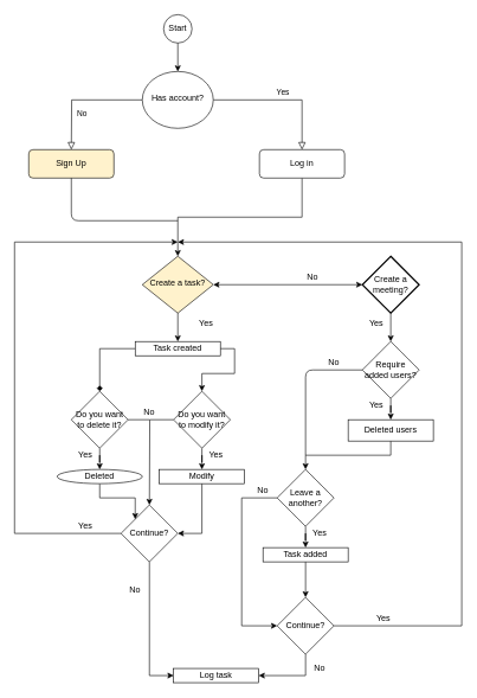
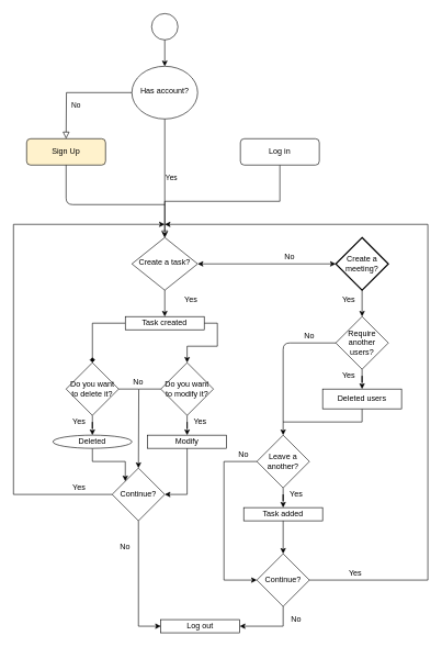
  <mxCell id="0" />
  <mxCell id="1" parent="0" />
  <mxCell id="2" value="No" style="rounded=0;html=1;jettySize=auto;orthogonalLoop=1;fontSize=11;endArrow=block;endFill=0;endSize=8;strokeWidth=1;shadow=0;labelBackgroundColor=none;edgeStyle=orthogonalEdgeStyle;" parent="1" source="4" edge="1"><mxGeometry y="20" relative="1" as="geometry"><mxPoint as="offset" /><mxPoint x="100" y="210" as="targetPoint" /></mxGeometry></mxCell>
- <mxCell id="3" value="Yes" style="edgeStyle=orthogonalEdgeStyle;rounded=0;html=1;jettySize=auto;orthogonalLoop=1;fontSize=11;endArrow=block;endFill=0;endSize=8;strokeWidth=1;shadow=0;labelBackgroundColor=none;entryX=0.5;entryY=0;entryDx=0;entryDy=0;" parent="1" source="4" target="11" edge="1"><mxGeometry y="10" relative="1" as="geometry"><mxPoint as="offset" /><mxPoint x="250" y="130" as="targetPoint" /></mxGeometry></mxCell>
+ <mxCell id="3" value="Yes" style="edgeStyle=orthogonalEdgeStyle;rounded=0;html=1;jettySize=auto;orthogonalLoop=1;fontSize=11;endArrow=block;endFill=0;endSize=8;strokeWidth=1;shadow=0;labelBackgroundColor=none;" parent="1" source="4" target="9" edge="1"><mxGeometry y="10" relative="1" as="geometry"><mxPoint as="offset" /><mxPoint x="250" y="130" as="targetPoint" /></mxGeometry></mxCell>
  <mxCell id="4" value="Has account?" style="ellipse;whiteSpace=wrap;html=1;shadow=0;fontFamily=Helvetica;fontSize=12;align=center;strokeWidth=1;spacing=6;spacingTop=-4;" parent="1" vertex="1"><mxGeometry x="200" y="100" width="100" height="80" as="geometry" /></mxCell>
  <mxCell id="5" value="" style="verticalLabelPosition=bottom;verticalAlign=top;html=1;shape=mxgraph.flowchart.on-page_reference;fillColor=#FFFFFF;" parent="1" vertex="1"><mxGeometry x="230" y="20" width="40" height="40" as="geometry" /></mxCell>
- <mxCell id="6" value="Start" style="text;html=1;strokeColor=none;fillColor=none;align=center;verticalAlign=middle;whiteSpace=wrap;rounded=0;" parent="1" vertex="1"><mxGeometry x="230" y="30" width="40" height="20" as="geometry" /></mxCell>
  <mxCell id="7" value="" style="endArrow=classic;html=1;exitX=0.5;exitY=1;exitDx=0;exitDy=0;exitPerimeter=0;entryX=0.5;entryY=0;entryDx=0;entryDy=0;" parent="1" source="5" target="4" edge="1"><mxGeometry width="50" height="50" relative="1" as="geometry"><mxPoint x="240" y="120" as="sourcePoint" /><mxPoint x="260" y="120" as="targetPoint" /></mxGeometry></mxCell>
  <mxCell id="8" value="Sign Up" style="rounded=1;whiteSpace=wrap;html=1;fontSize=12;glass=0;strokeWidth=1;shadow=0;fillColor=#fff2cc;" parent="1" vertex="1"><mxGeometry x="40" y="210" width="120" height="40" as="geometry" /></mxCell>
- <mxCell id="9" value="Create a task?" style="rhombus;whiteSpace=wrap;html=1;shadow=0;fontFamily=Helvetica;fontSize=12;align=center;strokeWidth=1;spacing=6;spacingTop=-4;fillColor=#fff2cc;" parent="1" vertex="1"><mxGeometry x="200" y="360" width="100" height="80" as="geometry" /></mxCell>
+ <mxCell id="9" value="Create a task?" style="rhombus;whiteSpace=wrap;html=1;shadow=0;fontFamily=Helvetica;fontSize=12;align=center;strokeWidth=1;spacing=6;spacingTop=-4;" parent="1" vertex="1"><mxGeometry x="200" y="360" width="100" height="80" as="geometry" /></mxCell>
  <mxCell id="10" style="edgeStyle=orthogonalEdgeStyle;rounded=0;orthogonalLoop=1;jettySize=auto;html=1;exitX=0.5;exitY=1;exitDx=0;exitDy=0;entryX=0.5;entryY=0;entryDx=0;entryDy=0;" parent="1" source="11" target="9" edge="1"><mxGeometry relative="1" as="geometry" /></mxCell>
  <mxCell id="11" value="Log in" style="rounded=1;whiteSpace=wrap;html=1;fontSize=12;glass=0;strokeWidth=1;shadow=0;" parent="1" vertex="1"><mxGeometry x="365" y="210" width="120" height="40" as="geometry" /></mxCell>
  <mxCell id="12" value="" style="endArrow=classic;html=1;exitX=0.5;exitY=1;exitDx=0;exitDy=0;entryX=0.5;entryY=0;entryDx=0;entryDy=0;" parent="1" source="9" target="40" edge="1"><mxGeometry width="50" height="50" relative="1" as="geometry"><mxPoint x="160" y="399.43" as="sourcePoint" /><mxPoint x="310" y="480" as="targetPoint" /></mxGeometry></mxCell>
  <mxCell id="13" value="Yes" style="text;html=1;strokeColor=none;fillColor=none;align=center;verticalAlign=middle;whiteSpace=wrap;rounded=0;" parent="1" vertex="1"><mxGeometry x="270" y="445" width="40" height="20" as="geometry" /></mxCell>
  <mxCell id="14" value="Create a meeting?" style="strokeWidth=2;html=1;shape=mxgraph.flowchart.decision;whiteSpace=wrap;" parent="1" vertex="1"><mxGeometry x="510" y="360" width="80" height="80" as="geometry" /></mxCell>
  <mxCell id="15" value="" style="endArrow=classic;startArrow=classic;html=1;entryX=0;entryY=0.5;entryDx=0;entryDy=0;entryPerimeter=0;exitX=1;exitY=0.5;exitDx=0;exitDy=0;" parent="1" source="9" target="14" edge="1"><mxGeometry width="50" height="50" relative="1" as="geometry"><mxPoint x="410" y="430" as="sourcePoint" /><mxPoint x="460" y="380" as="targetPoint" /></mxGeometry></mxCell>
  <mxCell id="16" value="No" style="text;html=1;strokeColor=none;fillColor=none;align=center;verticalAlign=middle;whiteSpace=wrap;rounded=0;" parent="1" vertex="1"><mxGeometry x="420" y="379.43" width="40" height="20" as="geometry" /></mxCell>
  <mxCell id="17" value="" style="endArrow=classic;html=1;exitX=0.5;exitY=1;exitDx=0;exitDy=0;" parent="1" edge="1"><mxGeometry width="50" height="50" relative="1" as="geometry"><mxPoint x="550" y="440" as="sourcePoint" /><mxPoint x="550" y="480" as="targetPoint" /></mxGeometry></mxCell>
  <mxCell id="18" value="Yes" style="text;html=1;strokeColor=none;fillColor=none;align=center;verticalAlign=middle;whiteSpace=wrap;rounded=0;" parent="1" vertex="1"><mxGeometry x="510" y="445" width="40" height="20" as="geometry" /></mxCell>
  <mxCell id="19" value="" style="edgeStyle=orthogonalEdgeStyle;rounded=0;orthogonalLoop=1;jettySize=auto;html=1;" parent="1" source="20" target="22" edge="1"><mxGeometry relative="1" as="geometry" /></mxCell>
- <mxCell id="20" value="Require added users?" style="rhombus;whiteSpace=wrap;html=1;fillColor=#FFFFFF;" parent="1" vertex="1"><mxGeometry x="510" y="480" width="80" height="80" as="geometry" /></mxCell>
+ <mxCell id="20" value="Require another users?" style="rhombus;whiteSpace=wrap;html=1;fillColor=#FFFFFF;" parent="1" vertex="1"><mxGeometry x="510" y="480" width="80" height="80" as="geometry" /></mxCell>
  <mxCell id="21" value="" style="edgeStyle=orthogonalEdgeStyle;rounded=0;orthogonalLoop=1;jettySize=auto;html=1;exitX=0.5;exitY=1;exitDx=0;exitDy=0;" parent="1" source="22" target="26" edge="1"><mxGeometry relative="1" as="geometry" /></mxCell>
  <mxCell id="22" value="Deleted users" style="whiteSpace=wrap;html=1;fillColor=#FFFFFF;" parent="1" vertex="1"><mxGeometry x="490" y="590" width="120" height="30" as="geometry" /></mxCell>
  <mxCell id="23" value="Yes" style="text;html=1;strokeColor=none;fillColor=none;align=center;verticalAlign=middle;whiteSpace=wrap;rounded=0;" parent="1" vertex="1"><mxGeometry x="510" y="560" width="40" height="20" as="geometry" /></mxCell>
  <mxCell id="24" value="" style="edgeStyle=orthogonalEdgeStyle;rounded=0;orthogonalLoop=1;jettySize=auto;html=1;" parent="1" source="26" target="30" edge="1"><mxGeometry relative="1" as="geometry" /></mxCell>
  <mxCell id="25" style="edgeStyle=orthogonalEdgeStyle;rounded=0;orthogonalLoop=1;jettySize=auto;html=1;entryX=0;entryY=0.5;entryDx=0;entryDy=0;" parent="1" source="26" target="34" edge="1"><mxGeometry relative="1" as="geometry"><mxPoint x="350" y="880" as="targetPoint" /><Array as="points"><mxPoint x="340" y="700" /><mxPoint x="340" y="880" /></Array></mxGeometry></mxCell>
  <mxCell id="26" value="Leave a another?" style="rhombus;whiteSpace=wrap;html=1;fillColor=#FFFFFF;" parent="1" vertex="1"><mxGeometry x="390" y="660" width="80" height="80" as="geometry" /></mxCell>
  <mxCell id="27" value="" style="endArrow=none;html=1;entryX=0;entryY=0.5;entryDx=0;entryDy=0;" parent="1" target="20" edge="1"><mxGeometry width="50" height="50" relative="1" as="geometry"><mxPoint x="430" y="640" as="sourcePoint" /><mxPoint x="460" y="610" as="targetPoint" /><Array as="points"><mxPoint x="430" y="520" /></Array></mxGeometry></mxCell>
  <mxCell id="28" value="No" style="text;html=1;strokeColor=none;fillColor=none;align=center;verticalAlign=middle;whiteSpace=wrap;rounded=0;" parent="1" vertex="1"><mxGeometry x="450" y="500" width="40" height="20" as="geometry" /></mxCell>
  <mxCell id="29" value="" style="edgeStyle=orthogonalEdgeStyle;rounded=0;orthogonalLoop=1;jettySize=auto;html=1;" parent="1" source="30" target="34" edge="1"><mxGeometry relative="1" as="geometry" /></mxCell>
  <mxCell id="30" value="Task added" style="whiteSpace=wrap;html=1;fillColor=#FFFFFF;" parent="1" vertex="1"><mxGeometry x="370" y="770" width="120" height="20" as="geometry" /></mxCell>
  <mxCell id="31" value="Yes" style="text;html=1;strokeColor=none;fillColor=none;align=center;verticalAlign=middle;whiteSpace=wrap;rounded=0;" parent="1" vertex="1"><mxGeometry x="430" y="740" width="40" height="20" as="geometry" /></mxCell>
  <mxCell id="32" style="edgeStyle=orthogonalEdgeStyle;rounded=0;orthogonalLoop=1;jettySize=auto;html=1;exitX=1;exitY=0.5;exitDx=0;exitDy=0;" parent="1" source="34" edge="1"><mxGeometry relative="1" as="geometry"><mxPoint x="250" y="340" as="targetPoint" /><Array as="points"><mxPoint x="650" y="880" /><mxPoint x="650" y="340" /></Array></mxGeometry></mxCell>
  <mxCell id="33" style="edgeStyle=orthogonalEdgeStyle;rounded=0;orthogonalLoop=1;jettySize=auto;html=1;exitX=0.5;exitY=1;exitDx=0;exitDy=0;entryX=1;entryY=0.5;entryDx=0;entryDy=0;" parent="1" source="34" target="53" edge="1"><mxGeometry relative="1" as="geometry" /></mxCell>
  <mxCell id="34" value="Continue?" style="rhombus;whiteSpace=wrap;html=1;fillColor=#FFFFFF;" parent="1" vertex="1"><mxGeometry x="390" y="840" width="80" height="80" as="geometry" /></mxCell>
  <mxCell id="35" value="No" style="text;html=1;strokeColor=none;fillColor=none;align=center;verticalAlign=middle;whiteSpace=wrap;rounded=0;" parent="1" vertex="1"><mxGeometry x="350" y="680" width="40" height="20" as="geometry" /></mxCell>
  <mxCell id="36" value="Yes" style="text;html=1;strokeColor=none;fillColor=none;align=center;verticalAlign=middle;whiteSpace=wrap;rounded=0;" parent="1" vertex="1"><mxGeometry x="520" y="860" width="40" height="20" as="geometry" /></mxCell>
  <mxCell id="37" value="No" style="text;html=1;strokeColor=none;fillColor=none;align=center;verticalAlign=middle;whiteSpace=wrap;rounded=0;" parent="1" vertex="1"><mxGeometry x="430" y="930" width="40" height="20" as="geometry" /></mxCell>
  <mxCell id="38" value="" style="edgeStyle=orthogonalEdgeStyle;rounded=0;orthogonalLoop=1;jettySize=auto;html=1;exitX=1;exitY=0.5;exitDx=0;exitDy=0;" parent="1" source="40" target="43" edge="1"><mxGeometry relative="1" as="geometry" /></mxCell>
  <mxCell id="39" value="" style="edgeStyle=orthogonalEdgeStyle;rounded=0;orthogonalLoop=1;jettySize=auto;html=1;endArrow=diamond;" parent="1" source="40" target="45" edge="1"><mxGeometry relative="1" as="geometry" /></mxCell>
  <mxCell id="40" value="Task created" style="rounded=0;whiteSpace=wrap;html=1;fillColor=#FFFFFF;" parent="1" vertex="1"><mxGeometry x="190" y="480" width="120" height="20" as="geometry" /></mxCell>
  <mxCell id="41" style="edgeStyle=orthogonalEdgeStyle;rounded=0;orthogonalLoop=1;jettySize=auto;html=1;exitX=0;exitY=0.5;exitDx=0;exitDy=0;" parent="1" source="43" edge="1"><mxGeometry relative="1" as="geometry"><mxPoint x="210" y="710" as="targetPoint" /></mxGeometry></mxCell>
  <mxCell id="42" value="" style="edgeStyle=orthogonalEdgeStyle;rounded=0;orthogonalLoop=1;jettySize=auto;html=1;" parent="1" source="43" target="56" edge="1"><mxGeometry relative="1" as="geometry" /></mxCell>
  <mxCell id="43" value="Do you want to modify it?" style="rhombus;whiteSpace=wrap;html=1;rounded=0;fillColor=#FFFFFF;" parent="1" vertex="1"><mxGeometry x="244" y="550" width="80" height="80" as="geometry" /></mxCell>
  <mxCell id="44" value="" style="edgeStyle=orthogonalEdgeStyle;rounded=0;orthogonalLoop=1;jettySize=auto;html=1;entryX=0.5;entryY=0;entryDx=0;entryDy=0;" parent="1" source="45" target="59" edge="1"><mxGeometry relative="1" as="geometry"><mxPoint x="140" y="650" as="targetPoint" /></mxGeometry></mxCell>
  <mxCell id="45" value="Do you want to delete it?" style="rhombus;whiteSpace=wrap;html=1;rounded=0;fillColor=#FFFFFF;" parent="1" vertex="1"><mxGeometry x="100" y="550" width="80" height="80" as="geometry" /></mxCell>
  <mxCell id="46" value="" style="endArrow=none;html=1;entryX=0.5;entryY=1;entryDx=0;entryDy=0;" parent="1" target="8" edge="1"><mxGeometry width="50" height="50" relative="1" as="geometry"><mxPoint x="250" y="310" as="sourcePoint" /><mxPoint x="470" y="240" as="targetPoint" /><Array as="points"><mxPoint x="100" y="310" /></Array></mxGeometry></mxCell>
  <mxCell id="47" value="" style="endArrow=none;html=1;entryX=1;entryY=0.5;entryDx=0;entryDy=0;" parent="1" target="45" edge="1"><mxGeometry width="50" height="50" relative="1" as="geometry"><mxPoint x="210" y="590" as="sourcePoint" /><mxPoint x="470" y="490" as="targetPoint" /></mxGeometry></mxCell>
  <mxCell id="48" value="No" style="text;html=1;strokeColor=none;fillColor=none;align=center;verticalAlign=middle;whiteSpace=wrap;rounded=0;" parent="1" vertex="1"><mxGeometry x="190" y="570" width="40" height="20" as="geometry" /></mxCell>
  <mxCell id="49" style="edgeStyle=orthogonalEdgeStyle;rounded=0;orthogonalLoop=1;jettySize=auto;html=1;exitX=0;exitY=0.5;exitDx=0;exitDy=0;" parent="1" source="51" edge="1"><mxGeometry relative="1" as="geometry"><mxPoint x="250" y="340" as="targetPoint" /><Array as="points"><mxPoint x="20" y="750" /><mxPoint x="20" y="340" /><mxPoint x="250" y="340" /></Array></mxGeometry></mxCell>
  <mxCell id="50" style="edgeStyle=orthogonalEdgeStyle;rounded=0;orthogonalLoop=1;jettySize=auto;html=1;entryX=0;entryY=0.5;entryDx=0;entryDy=0;" parent="1" source="51" target="53" edge="1"><mxGeometry relative="1" as="geometry"><mxPoint x="210" y="850" as="targetPoint" /></mxGeometry></mxCell>
  <mxCell id="51" value="Continue?" style="rhombus;whiteSpace=wrap;html=1;fillColor=#FFFFFF;" parent="1" vertex="1"><mxGeometry x="170" y="710" width="80" height="80" as="geometry" /></mxCell>
  <mxCell id="52" value="Yes" style="text;html=1;strokeColor=none;fillColor=none;align=center;verticalAlign=middle;whiteSpace=wrap;rounded=0;" parent="1" vertex="1"><mxGeometry x="100" y="730" width="40" height="20" as="geometry" /></mxCell>
- <mxCell id="53" value="Log task" style="rounded=0;whiteSpace=wrap;html=1;fillColor=#FFFFFF;" parent="1" vertex="1"><mxGeometry x="244" y="940" width="120" height="20" as="geometry" /></mxCell>
+ <mxCell id="53" value="Log out" style="rounded=0;whiteSpace=wrap;html=1;fillColor=#FFFFFF;" parent="1" vertex="1"><mxGeometry x="244" y="940" width="120" height="20" as="geometry" /></mxCell>
  <mxCell id="54" value="No" style="text;html=1;strokeColor=none;fillColor=none;align=center;verticalAlign=middle;whiteSpace=wrap;rounded=0;" parent="1" vertex="1"><mxGeometry x="170" y="820" width="40" height="20" as="geometry" /></mxCell>
  <mxCell id="55" style="edgeStyle=orthogonalEdgeStyle;rounded=0;orthogonalLoop=1;jettySize=auto;html=1;exitX=0.5;exitY=1;exitDx=0;exitDy=0;entryX=1;entryY=0.5;entryDx=0;entryDy=0;" parent="1" source="56" target="51" edge="1"><mxGeometry relative="1" as="geometry" /></mxCell>
  <mxCell id="56" value="Modify" style="whiteSpace=wrap;html=1;rounded=0;fillColor=#FFFFFF;" parent="1" vertex="1"><mxGeometry x="224" y="660" width="120" height="20" as="geometry" /></mxCell>
  <mxCell id="57" value="Yes" style="text;html=1;strokeColor=none;fillColor=none;align=center;verticalAlign=middle;whiteSpace=wrap;rounded=0;" parent="1" vertex="1"><mxGeometry x="284" y="630" width="40" height="20" as="geometry" /></mxCell>
  <mxCell id="58" style="edgeStyle=orthogonalEdgeStyle;rounded=0;orthogonalLoop=1;jettySize=auto;html=1;exitX=0.5;exitY=1;exitDx=0;exitDy=0;entryX=0;entryY=0;entryDx=0;entryDy=0;" parent="1" source="59" target="51" edge="1"><mxGeometry relative="1" as="geometry" /></mxCell>
  <mxCell id="59" value="Deleted" style="ellipse;whiteSpace=wrap;html=1;fillColor=#FFFFFF;" parent="1" vertex="1"><mxGeometry x="80" y="660" width="120" height="20" as="geometry" /></mxCell>
  <mxCell id="60" value="Yes" style="text;html=1;strokeColor=none;fillColor=none;align=center;verticalAlign=middle;whiteSpace=wrap;rounded=0;" parent="1" vertex="1"><mxGeometry x="100" y="630" width="40" height="20" as="geometry" /></mxCell>
